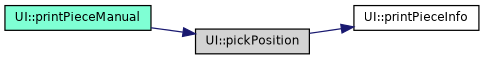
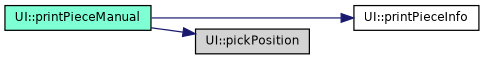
  digraph {
    rankdir=RL
    node [color=black fontname=Helvetica fontsize=10 shape=record style=filled]
    edge [color=midnightblue dir=back fontname=Helvetica fontsize=10 labelfontname=Helvetica labelfontsize=10 style=solid]
    n1 [fillcolor=white fontcolor=black height=0.2 label="UI::printPieceInfo" width=0.4]
    n2 [fillcolor=aquamarine height=0.2 label="UI::printPieceManual" width=0.4]
    n3 [fillcolor=lightgrey height=0.2 label="UI::pickPosition" width=0.4]
-   n1 -> n3
+   n1 -> n2
    n3 -> n2
  }
